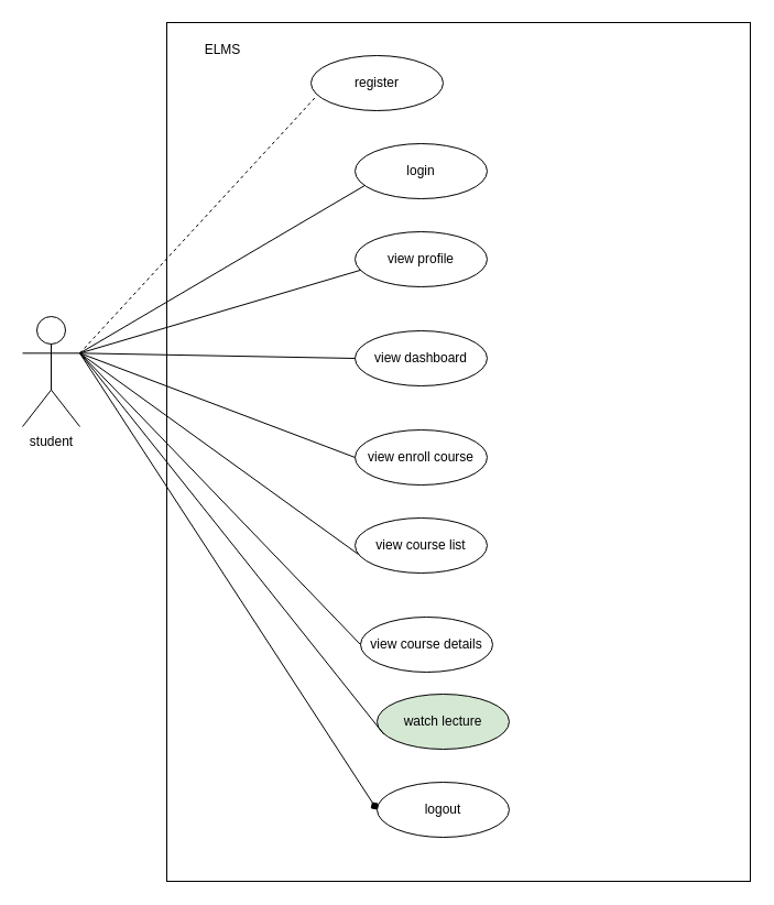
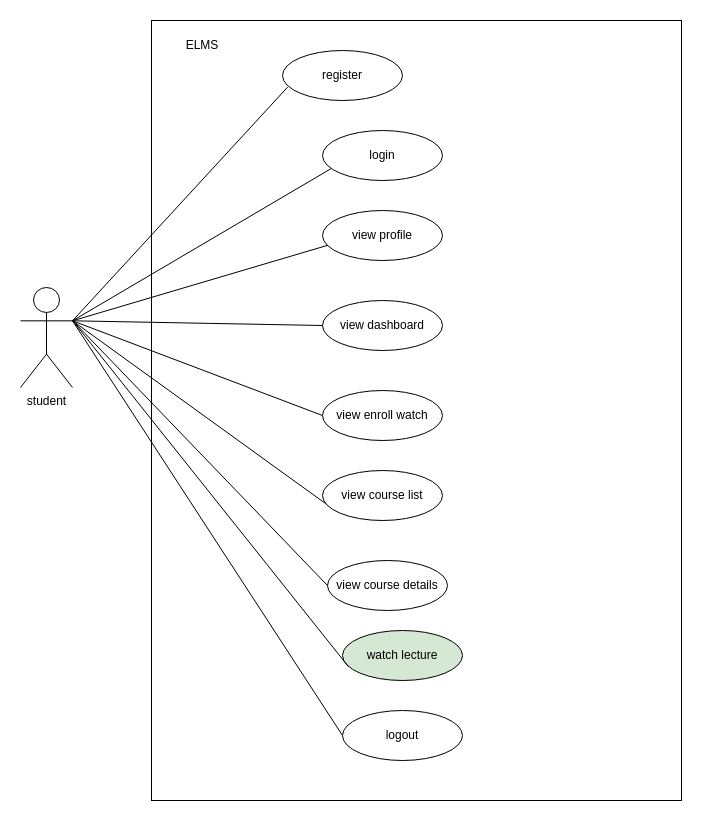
  <mxCell id="0" />
  <mxCell id="1" parent="0" />
  <mxCell id="2" value="" style="rounded=0;whiteSpace=wrap;html=1;" vertex="1" parent="1"><mxGeometry x="151" y="20" width="530" height="780" as="geometry" /></mxCell>
  <mxCell id="3" value="student" style="shape=umlActor;verticalLabelPosition=bottom;verticalAlign=top;html=1;outlineConnect=0;" vertex="1" parent="1"><mxGeometry x="20" y="287" width="52" height="100" as="geometry" /></mxCell>
  <mxCell id="4" value="register" style="ellipse;whiteSpace=wrap;html=1;" vertex="1" parent="1"><mxGeometry x="282" y="50" width="120" height="50" as="geometry" /></mxCell>
  <mxCell id="5" value="login" style="ellipse;whiteSpace=wrap;html=1;" vertex="1" parent="1"><mxGeometry x="322" y="130" width="120" height="50" as="geometry" /></mxCell>
  <mxCell id="6" value="view profile" style="ellipse;whiteSpace=wrap;html=1;" vertex="1" parent="1"><mxGeometry x="322" y="210" width="120" height="50" as="geometry" /></mxCell>
  <mxCell id="7" value="view dashboard" style="ellipse;whiteSpace=wrap;html=1;" vertex="1" parent="1"><mxGeometry x="322" y="300" width="120" height="50" as="geometry" /></mxCell>
- <mxCell id="8" value="view enroll course" style="ellipse;whiteSpace=wrap;html=1;" vertex="1" parent="1"><mxGeometry x="322" y="390" width="120" height="50" as="geometry" /></mxCell>
+ <mxCell id="8" value="view enroll watch" style="ellipse;whiteSpace=wrap;html=1;" vertex="1" parent="1"><mxGeometry x="322" y="390" width="120" height="50" as="geometry" /></mxCell>
  <mxCell id="9" value="view course list" style="ellipse;whiteSpace=wrap;html=1;" vertex="1" parent="1"><mxGeometry x="322" y="470" width="120" height="50" as="geometry" /></mxCell>
  <mxCell id="10" value="view course details" style="ellipse;whiteSpace=wrap;html=1;" vertex="1" parent="1"><mxGeometry x="327" y="560" width="120" height="50" as="geometry" /></mxCell>
  <mxCell id="11" value="watch lecture" style="ellipse;whiteSpace=wrap;html=1;fillColor=#d5e8d4;" vertex="1" parent="1"><mxGeometry x="342" y="630" width="120" height="50" as="geometry" /></mxCell>
  <mxCell id="12" value="logout" style="ellipse;whiteSpace=wrap;html=1;" vertex="1" parent="1"><mxGeometry x="342" y="710" width="120" height="50" as="geometry" /></mxCell>
- <mxCell id="13" value="" style="endArrow=none;html=1;rounded=0;exitX=1;exitY=0.333;exitDx=0;exitDy=0;exitPerimeter=0;entryX=0.043;entryY=0.732;entryDx=0;entryDy=0;entryPerimeter=0;dashed=1;" edge="1" parent="1" source="3" target="4"><mxGeometry width="50" height="50" relative="1" as="geometry"><mxPoint x="82" y="320" as="sourcePoint" /><mxPoint x="102" y="280" as="targetPoint" /></mxGeometry></mxCell>
+ <mxCell id="13" value="" style="endArrow=none;html=1;rounded=0;exitX=1;exitY=0.333;exitDx=0;exitDy=0;exitPerimeter=0;entryX=0.043;entryY=0.732;entryDx=0;entryDy=0;entryPerimeter=0;" edge="1" parent="1" source="3" target="4"><mxGeometry width="50" height="50" relative="1" as="geometry"><mxPoint x="82" y="320" as="sourcePoint" /><mxPoint x="102" y="280" as="targetPoint" /></mxGeometry></mxCell>
  <mxCell id="14" value="" style="endArrow=none;html=1;rounded=0;exitX=0.075;exitY=0.758;exitDx=0;exitDy=0;exitPerimeter=0;entryX=1;entryY=0.333;entryDx=0;entryDy=0;entryPerimeter=0;" edge="1" parent="1" source="5" target="3"><mxGeometry width="50" height="50" relative="1" as="geometry"><mxPoint x="242" y="483" as="sourcePoint" /><mxPoint x="492" y="240" as="targetPoint" /></mxGeometry></mxCell>
  <mxCell id="15" value="" style="endArrow=none;html=1;rounded=0;entryX=0.042;entryY=0.697;entryDx=0;entryDy=0;entryPerimeter=0;exitX=1;exitY=0.333;exitDx=0;exitDy=0;exitPerimeter=0;" edge="1" parent="1" source="3" target="6"><mxGeometry width="50" height="50" relative="1" as="geometry"><mxPoint x="72" y="320" as="sourcePoint" /><mxPoint x="742" y="300" as="targetPoint" /></mxGeometry></mxCell>
  <mxCell id="16" value="" style="endArrow=none;html=1;rounded=0;entryX=0;entryY=0.5;entryDx=0;entryDy=0;exitX=1;exitY=0.333;exitDx=0;exitDy=0;exitPerimeter=0;" edge="1" parent="1" source="3" target="7"><mxGeometry width="50" height="50" relative="1" as="geometry"><mxPoint x="72" y="324" as="sourcePoint" /><mxPoint x="432" y="330" as="targetPoint" /></mxGeometry></mxCell>
  <mxCell id="17" value="" style="endArrow=none;html=1;rounded=0;entryX=0;entryY=0.5;entryDx=0;entryDy=0;exitX=1;exitY=0.333;exitDx=0;exitDy=0;exitPerimeter=0;" edge="1" parent="1" target="8" source="3"><mxGeometry width="50" height="50" relative="1" as="geometry"><mxPoint x="72" y="323" as="sourcePoint" /><mxPoint x="309" y="415" as="targetPoint" /></mxGeometry></mxCell>
  <mxCell id="18" value="" style="endArrow=none;html=1;rounded=0;exitX=1;exitY=0.333;exitDx=0;exitDy=0;exitPerimeter=0;entryX=0.025;entryY=0.66;entryDx=0;entryDy=0;entryPerimeter=0;" edge="1" parent="1" source="3" target="9"><mxGeometry width="50" height="50" relative="1" as="geometry"><mxPoint x="232" y="783" as="sourcePoint" /><mxPoint x="482" y="540" as="targetPoint" /></mxGeometry></mxCell>
  <mxCell id="19" value="" style="endArrow=none;html=1;rounded=0;entryX=0;entryY=0.5;entryDx=0;entryDy=0;" edge="1" parent="1" target="10"><mxGeometry width="50" height="50" relative="1" as="geometry"><mxPoint x="72" y="320" as="sourcePoint" /><mxPoint x="692" y="560" as="targetPoint" /></mxGeometry></mxCell>
  <mxCell id="20" value="" style="endArrow=none;html=1;rounded=0;entryX=0.052;entryY=0.661;entryDx=0;entryDy=0;entryPerimeter=0;" edge="1" parent="1"><mxGeometry width="50" height="50" relative="1" as="geometry"><mxPoint x="72" y="320" as="sourcePoint" /><mxPoint x="348.24" y="666.52" as="targetPoint" /></mxGeometry></mxCell>
- <mxCell id="21" value="" style="endArrow=diamond;html=1;rounded=0;entryX=0;entryY=0.5;entryDx=0;entryDy=0;exitX=1;exitY=0.333;exitDx=0;exitDy=0;exitPerimeter=0;" edge="1" parent="1" source="3" target="12"><mxGeometry width="50" height="50" relative="1" as="geometry"><mxPoint x="42" y="600" as="sourcePoint" /><mxPoint x="312" y="680" as="targetPoint" /></mxGeometry></mxCell>
+ <mxCell id="21" value="" style="endArrow=none;html=1;rounded=0;entryX=0;entryY=0.5;entryDx=0;entryDy=0;exitX=1;exitY=0.333;exitDx=0;exitDy=0;exitPerimeter=0;" edge="1" parent="1" source="3" target="12"><mxGeometry width="50" height="50" relative="1" as="geometry"><mxPoint x="42" y="600" as="sourcePoint" /><mxPoint x="312" y="680" as="targetPoint" /></mxGeometry></mxCell>
  <mxCell id="22" value="ELMS" style="text;html=1;align=center;verticalAlign=middle;whiteSpace=wrap;rounded=0;" vertex="1" parent="1"><mxGeometry x="172" y="30" width="60" height="30" as="geometry" /></mxCell>
